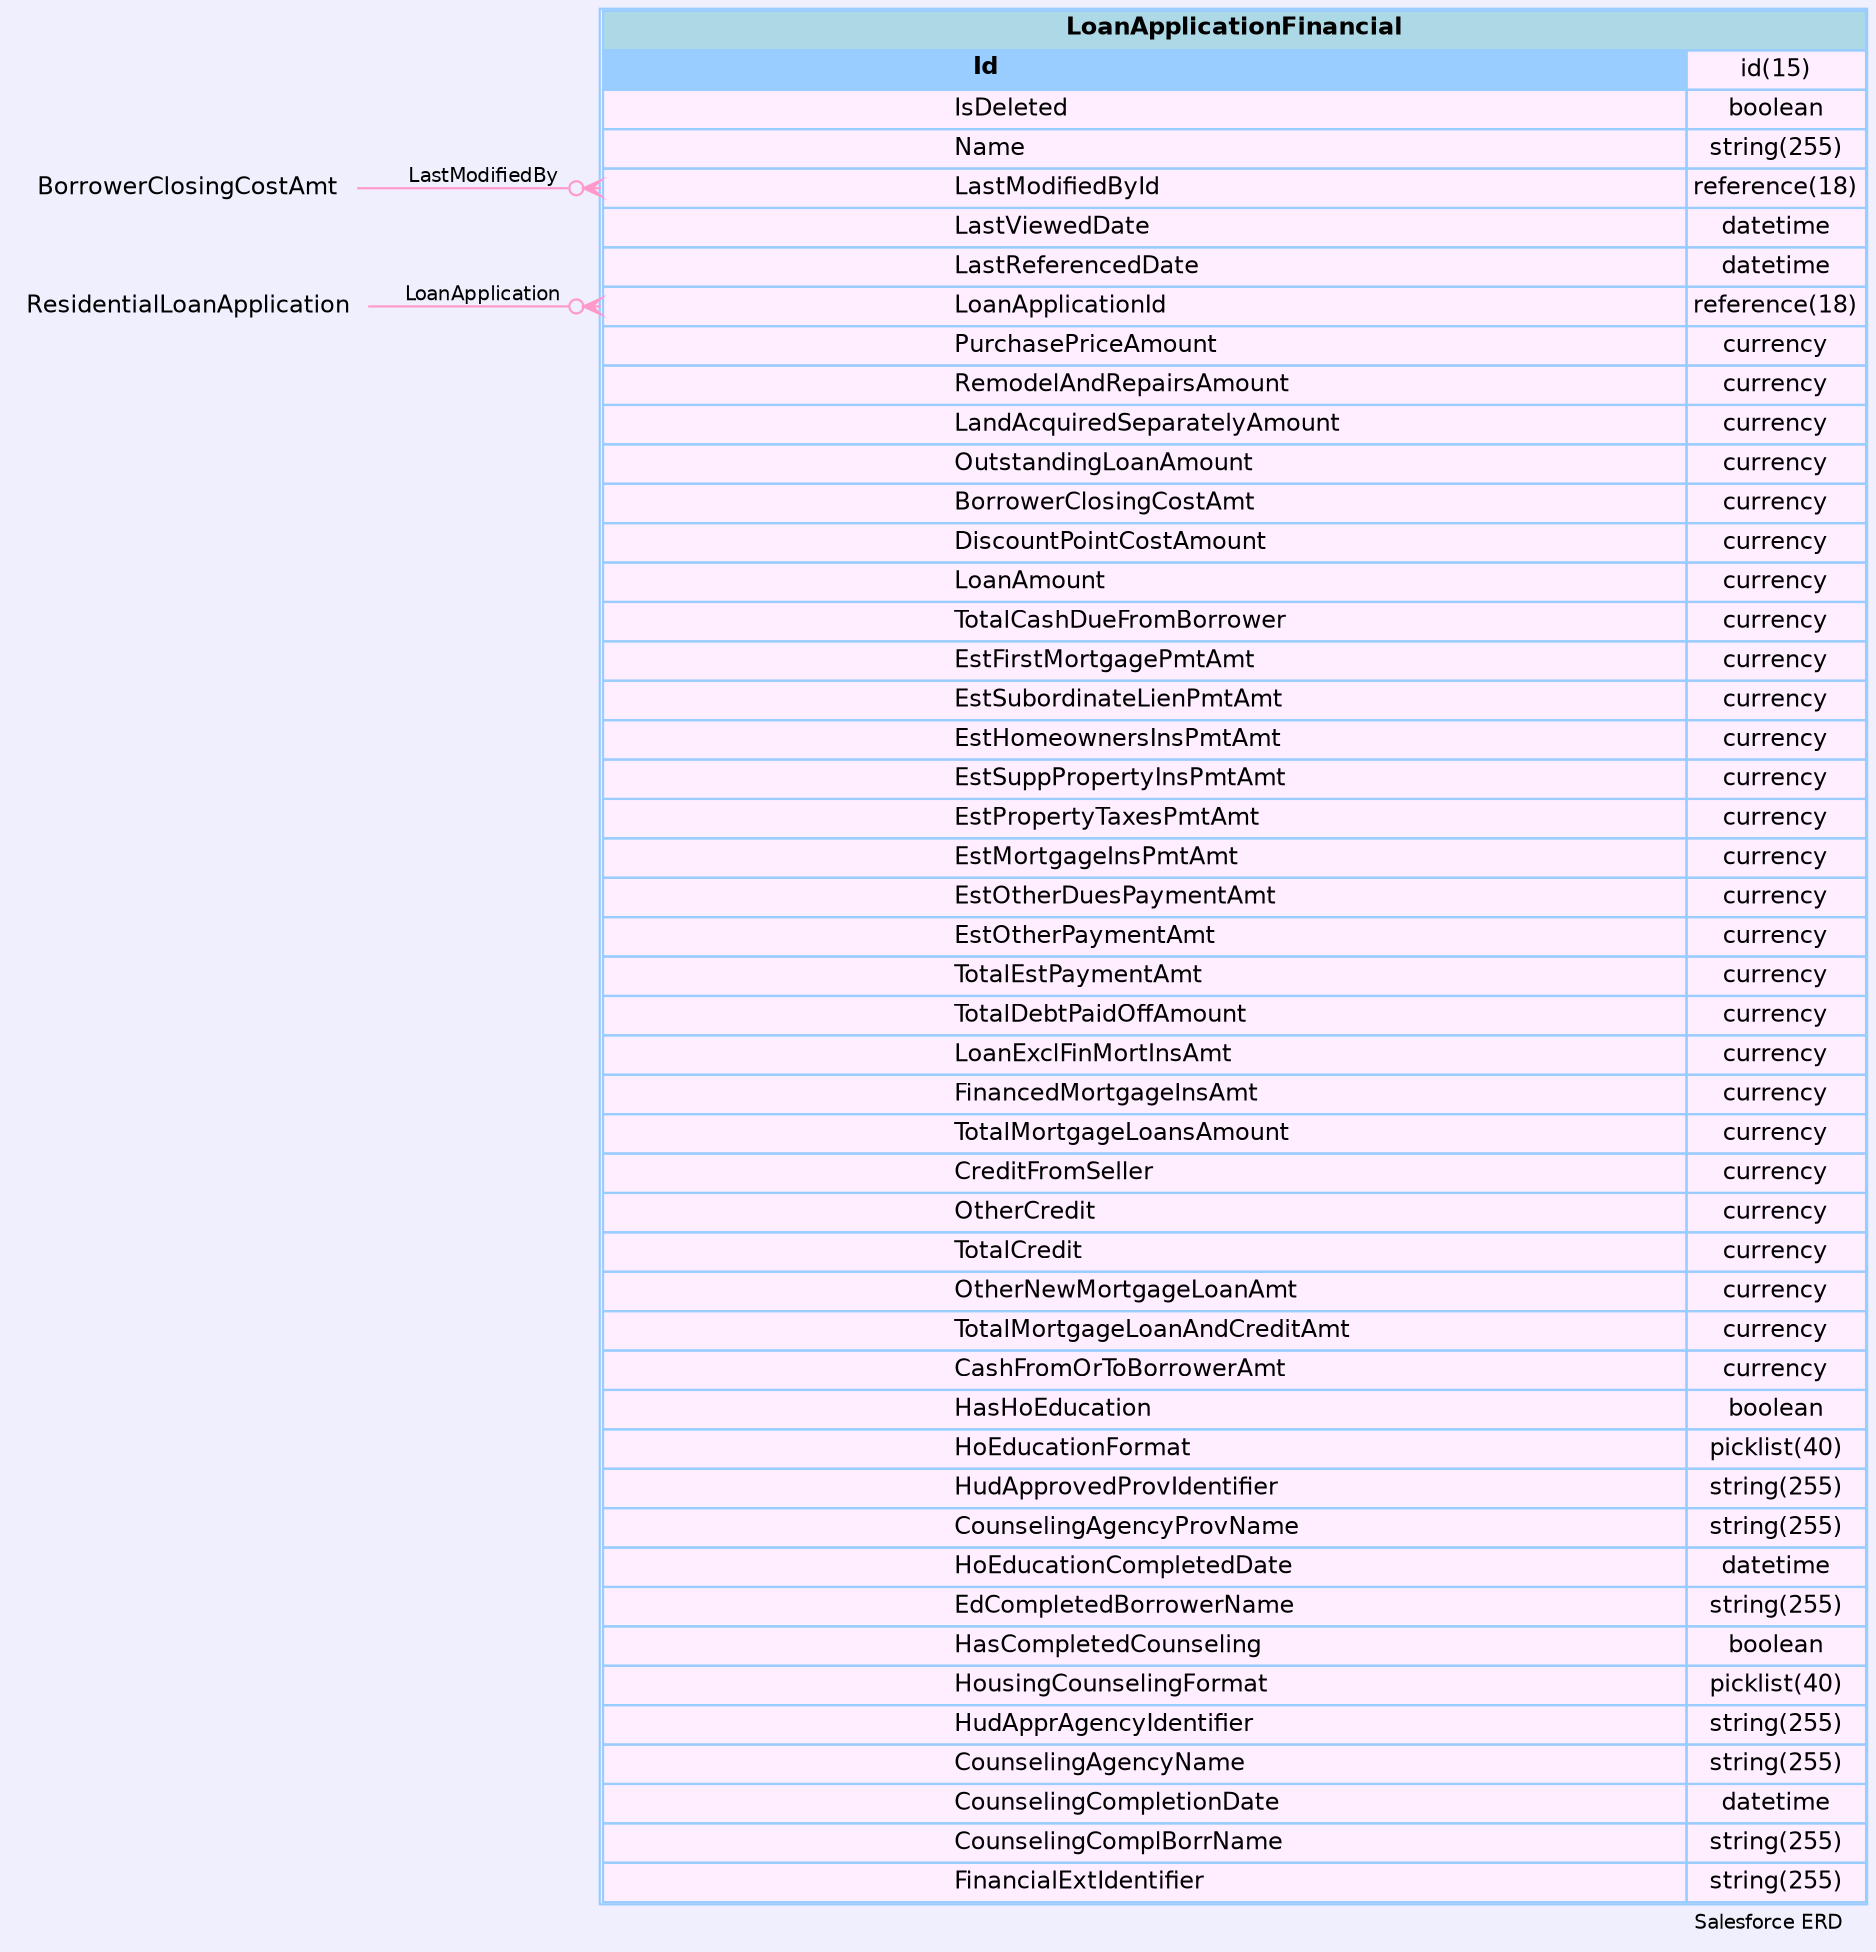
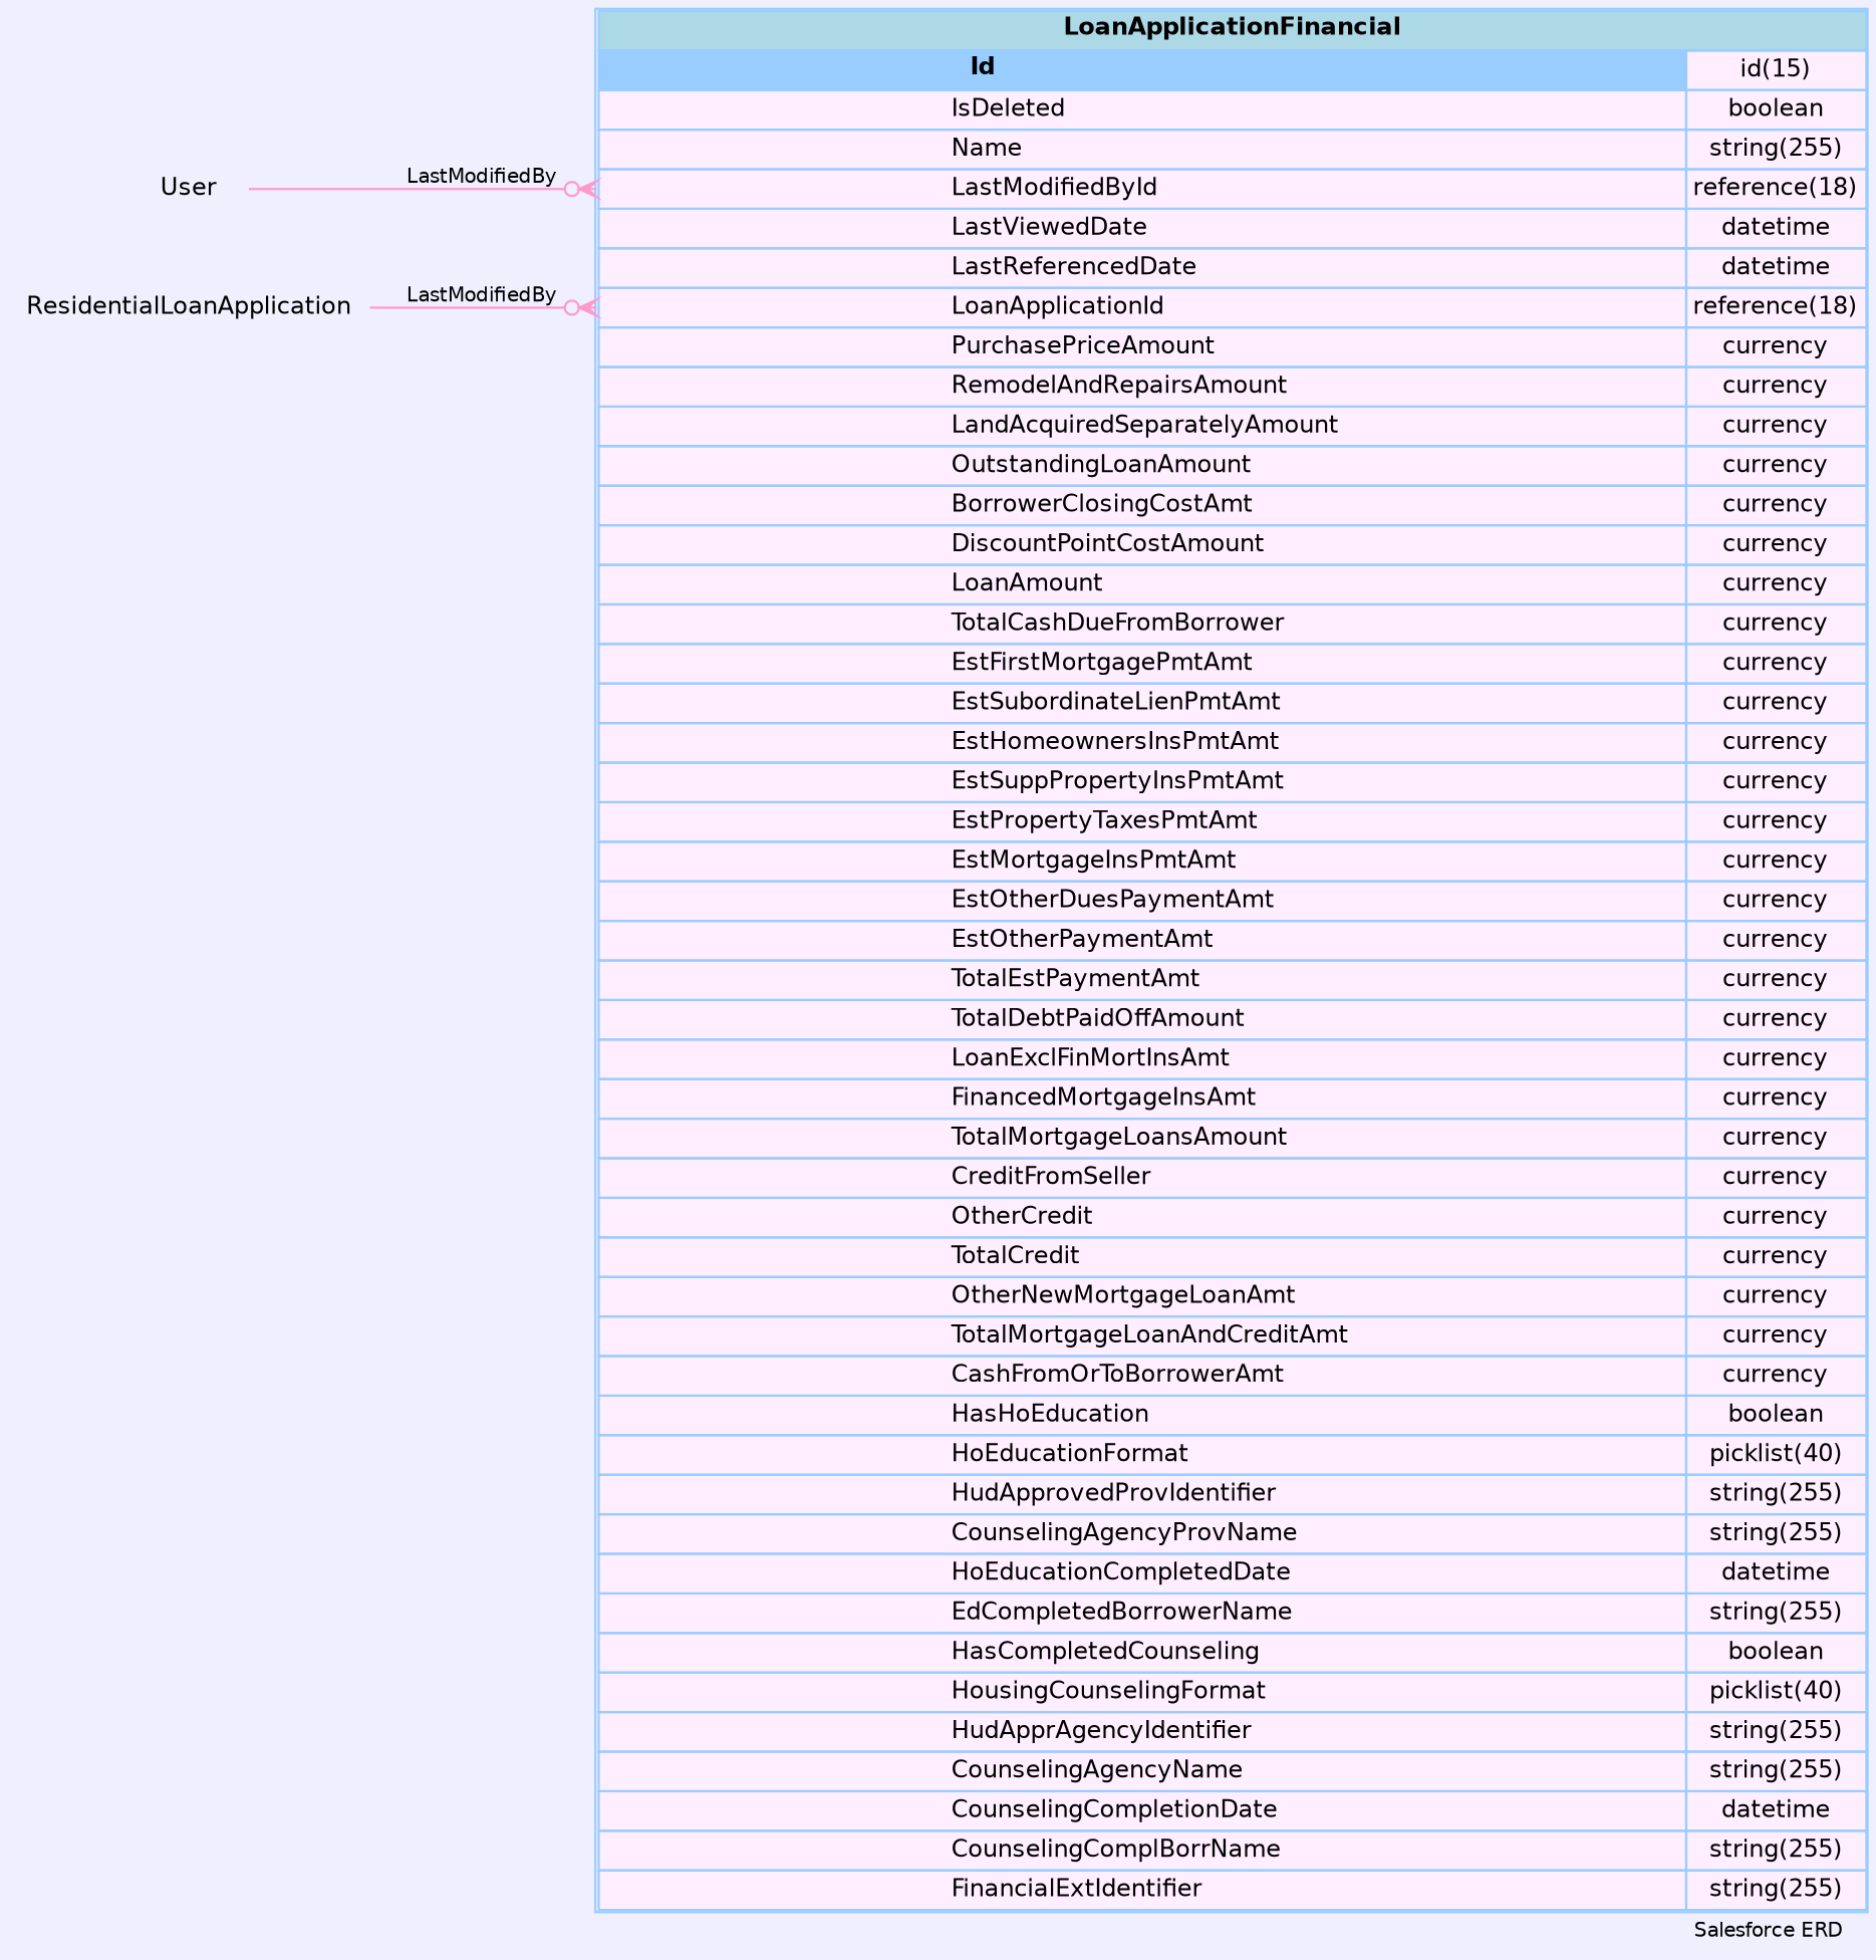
  digraph {
    bgcolor="#efeffd"
    fontname="DejaVu Sans"
    fontsize=9
    label="Salesforce ERD "
    labeljust=r
    nodesep=0.18
    rankdir=RL
    ranksep=0.46
    node [color="#99ccff" fontname="DejaVu Sans" fontsize=11 shape=plaintext]
    edge [arrowhead=none arrowsize=0.8 arrowtail=crowodot color="#ff99cc" dir=back fontname="DejaVu Sans" fontsize=9 headport="Id:e"]
    n1 [label=<                 <table border="1" cellborder="1" cellspacing="0" bgcolor="#ffeeff" >                      <tr><td colspan="3" bgcolor="lightblue"><b>LoanApplicationFinancial</b></td></tr>              <tr>                                         <td  bgcolor="#99ccff" port="Id" align="left">                                            <b>Id</b>                                         </td><td>id(15)</td></tr> <tr>                                          <td port="IsDeleted" align="left">                                          IsDeleted                                        </td><td>boolean</td></tr> <tr>                                          <td port="Name" align="left">                                          Name                                        </td><td>string(255)</td></tr> <tr>                                          <td port="LastModifiedById" align="left">                                          LastModifiedById                                        </td><td>reference(18)</td></tr> <tr>                                          <td port="LastViewedDate" align="left">                                          LastViewedDate                                        </td><td>datetime</td></tr> <tr>                                          <td port="LastReferencedDate" align="left">                                          LastReferencedDate                                        </td><td>datetime</td></tr> <tr>                                          <td port="LoanApplicationId" align="left">                                          LoanApplicationId                                        </td><td>reference(18)</td></tr> <tr>                                          <td port="PurchasePriceAmount" align="left">                                          PurchasePriceAmount                                        </td><td>currency</td></tr> <tr>                                          <td port="RemodelAndRepairsAmount" align="left">                                          RemodelAndRepairsAmount                                        </td><td>currency</td></tr> <tr>                                          <td port="LandAcquiredSeparatelyAmount" align="left">                                          LandAcquiredSeparatelyAmount                                        </td><td>currency</td></tr> <tr>                                          <td port="OutstandingLoanAmount" align="left">                                          OutstandingLoanAmount                                        </td><td>currency</td></tr> <tr>                                          <td port="BorrowerClosingCostAmt" align="left">                                          BorrowerClosingCostAmt                                        </td><td>currency</td></tr> <tr>                                          <td port="DiscountPointCostAmount" align="left">                                          DiscountPointCostAmount                                        </td><td>currency</td></tr> <tr>                                          <td port="LoanAmount" align="left">                                          LoanAmount                                        </td><td>currency</td></tr> <tr>                                          <td port="TotalCashDueFromBorrower" align="left">                                          TotalCashDueFromBorrower                                        </td><td>currency</td></tr> <tr>                                          <td port="EstFirstMortgagePmtAmt" align="left">                                          EstFirstMortgagePmtAmt                                        </td><td>currency</td></tr> <tr>                                          <td port="EstSubordinateLienPmtAmt" align="left">                                          EstSubordinateLienPmtAmt                                        </td><td>currency</td></tr> <tr>                                          <td port="EstHomeownersInsPmtAmt" align="left">                                          EstHomeownersInsPmtAmt                                        </td><td>currency</td></tr> <tr>                                          <td port="EstSuppPropertyInsPmtAmt" align="left">                                          EstSuppPropertyInsPmtAmt                                        </td><td>currency</td></tr> <tr>                                          <td port="EstPropertyTaxesPmtAmt" align="left">                                          EstPropertyTaxesPmtAmt                                        </td><td>currency</td></tr> <tr>                                          <td port="EstMortgageInsPmtAmt" align="left">                                          EstMortgageInsPmtAmt                                        </td><td>currency</td></tr> <tr>                                          <td port="EstOtherDuesPaymentAmt" align="left">                                          EstOtherDuesPaymentAmt                                        </td><td>currency</td></tr> <tr>                                          <td port="EstOtherPaymentAmt" align="left">                                          EstOtherPaymentAmt                                        </td><td>currency</td></tr> <tr>                                          <td port="TotalEstPaymentAmt" align="left">                                          TotalEstPaymentAmt                                        </td><td>currency</td></tr> <tr>                                          <td port="TotalDebtPaidOffAmount" align="left">                                          TotalDebtPaidOffAmount                                        </td><td>currency</td></tr> <tr>                                          <td port="LoanExclFinMortInsAmt" align="left">                                          LoanExclFinMortInsAmt                                        </td><td>currency</td></tr> <tr>                                          <td port="FinancedMortgageInsAmt" align="left">                                          FinancedMortgageInsAmt                                        </td><td>currency</td></tr> <tr>                                          <td port="TotalMortgageLoansAmount" align="left">                                          TotalMortgageLoansAmount                                        </td><td>currency</td></tr> <tr>                                          <td port="CreditFromSeller" align="left">                                          CreditFromSeller                                        </td><td>currency</td></tr> <tr>                                          <td port="OtherCredit" align="left">                                          OtherCredit                                        </td><td>currency</td></tr> <tr>                                          <td port="TotalCredit" align="left">                                          TotalCredit                                        </td><td>currency</td></tr> <tr>                                          <td port="OtherNewMortgageLoanAmt" align="left">                                          OtherNewMortgageLoanAmt                                        </td><td>currency</td></tr> <tr>                                          <td port="TotalMortgageLoanAndCreditAmt" align="left">                                          TotalMortgageLoanAndCreditAmt                                        </td><td>currency</td></tr> <tr>                                          <td port="CashFromOrToBorrowerAmt" align="left">                                          CashFromOrToBorrowerAmt                                        </td><td>currency</td></tr> <tr>                                          <td port="HasHoEducation" align="left">                                          HasHoEducation                                        </td><td>boolean</td></tr> <tr>                                          <td port="HoEducationFormat" align="left">                                          HoEducationFormat                                        </td><td>picklist(40)</td></tr> <tr>                                          <td port="HudApprovedProvIdentifier" align="left">                                          HudApprovedProvIdentifier                                        </td><td>string(255)</td></tr> <tr>                                          <td port="CounselingAgencyProvName" align="left">                                          CounselingAgencyProvName                                        </td><td>string(255)</td></tr> <tr>                                          <td port="HoEducationCompletedDate" align="left">                                          HoEducationCompletedDate                                        </td><td>datetime</td></tr> <tr>                                          <td port="EdCompletedBorrowerName" align="left">                                          EdCompletedBorrowerName                                        </td><td>string(255)</td></tr> <tr>                                          <td port="HasCompletedCounseling" align="left">                                          HasCompletedCounseling                                        </td><td>boolean</td></tr> <tr>                                          <td port="HousingCounselingFormat" align="left">                                          HousingCounselingFormat                                        </td><td>picklist(40)</td></tr> <tr>                                          <td port="HudApprAgencyIdentifier" align="left">                                          HudApprAgencyIdentifier                                        </td><td>string(255)</td></tr> <tr>                                          <td port="CounselingAgencyName" align="left">                                          CounselingAgencyName                                        </td><td>string(255)</td></tr> <tr>                                          <td port="CounselingCompletionDate" align="left">                                          CounselingCompletionDate                                        </td><td>datetime</td></tr> <tr>                                          <td port="CounselingComplBorrName" align="left">                                          CounselingComplBorrName                                        </td><td>string(255)</td></tr> <tr>                                          <td port="FinancialExtIdentifier" align="left">                                          FinancialExtIdentifier                                        </td><td>string(255)</td></tr>                             </table>                 > margin=0 shape=none]
-   User [label=BorrowerClosingCostAmt]
+   User
    ResidentialLoanApplication
    n1 -> User [label=LastModifiedBy tailport="LastModifiedById:w"]
-   n1 -> ResidentialLoanApplication [label=LoanApplication tailport="LoanApplicationId:w"]
+   n1 -> ResidentialLoanApplication [label=LastModifiedBy tailport="LoanApplicationId:w"]
  }
